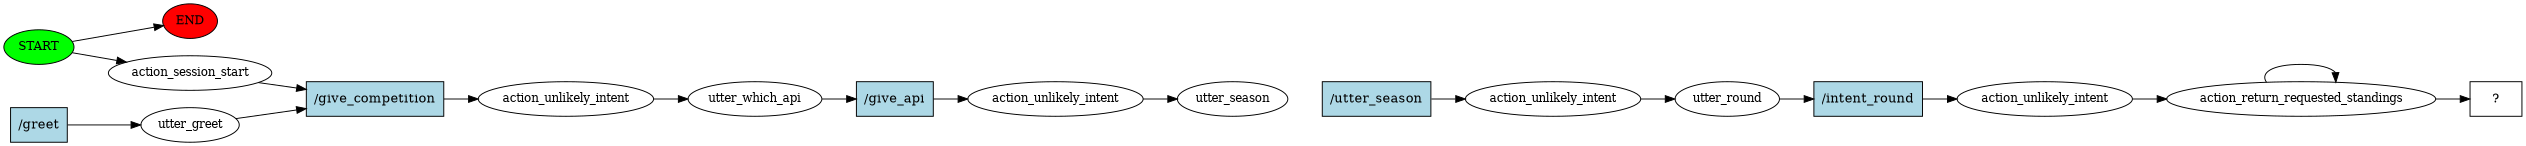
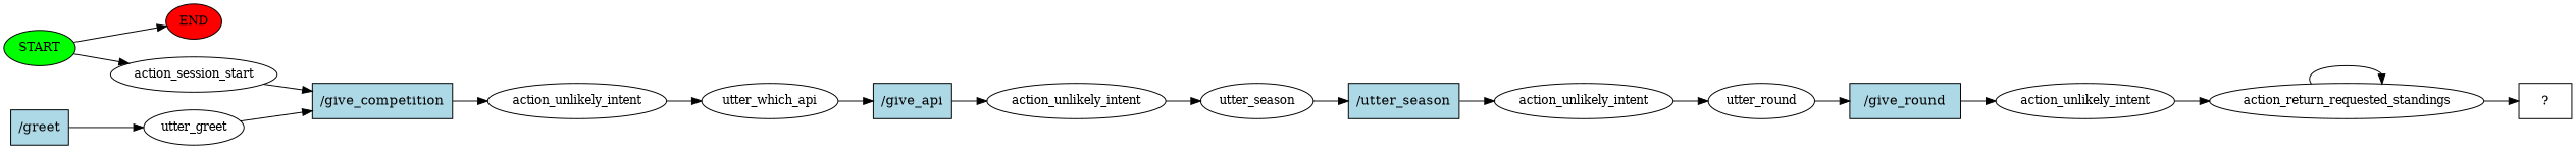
  digraph {
    rankdir=LR
    node [fontsize=12]
    n1 [fillcolor=green label=START style=filled]
    n2 [fillcolor=red label=END style=filled]
    n3 [label=action_session_start]
    n4 [fillcolor=lightblue label="/give_competition" shape=rect style=filled fontsize=""]
    n5 [fillcolor=lightblue label="/greet" shape=rect style=filled fontsize=""]
    n6 [label=utter_greet]
    n7 [label=action_unlikely_intent]
    n8 [label=utter_which_api]
    n9 [fillcolor=lightblue label="/give_api" shape=rect style=filled fontsize=""]
    n10 [label=action_unlikely_intent]
    n11 [label=utter_season]
    n12 [fillcolor=lightblue label="/utter_season" shape=rect style=filled fontsize=""]
    n13 [label=action_unlikely_intent]
    n14 [label=utter_round]
-   n15 [fillcolor=lightblue label="/intent_round" shape=rect style=filled fontsize=""]
+   n15 [fillcolor=lightblue label="/give_round" shape=rect style=filled fontsize=""]
    n16 [label=action_unlikely_intent]
    n17 [label=action_return_requested_standings]
    n18 [label="  ?  " shape=rect fontsize=""]
    n1 -> n2
    n1 -> n3
    n3 -> n4
    n4 -> n7
    n5 -> n6
    n6 -> n4
    n7 -> n8
    n8 -> n9
    n9 -> n10
    n10 -> n11
+   n11 -> n12
    n12 -> n13
    n13 -> n14
    n14 -> n15
    n15 -> n16
    n16 -> n17
    n17 -> n17
    n17 -> n18
  }
